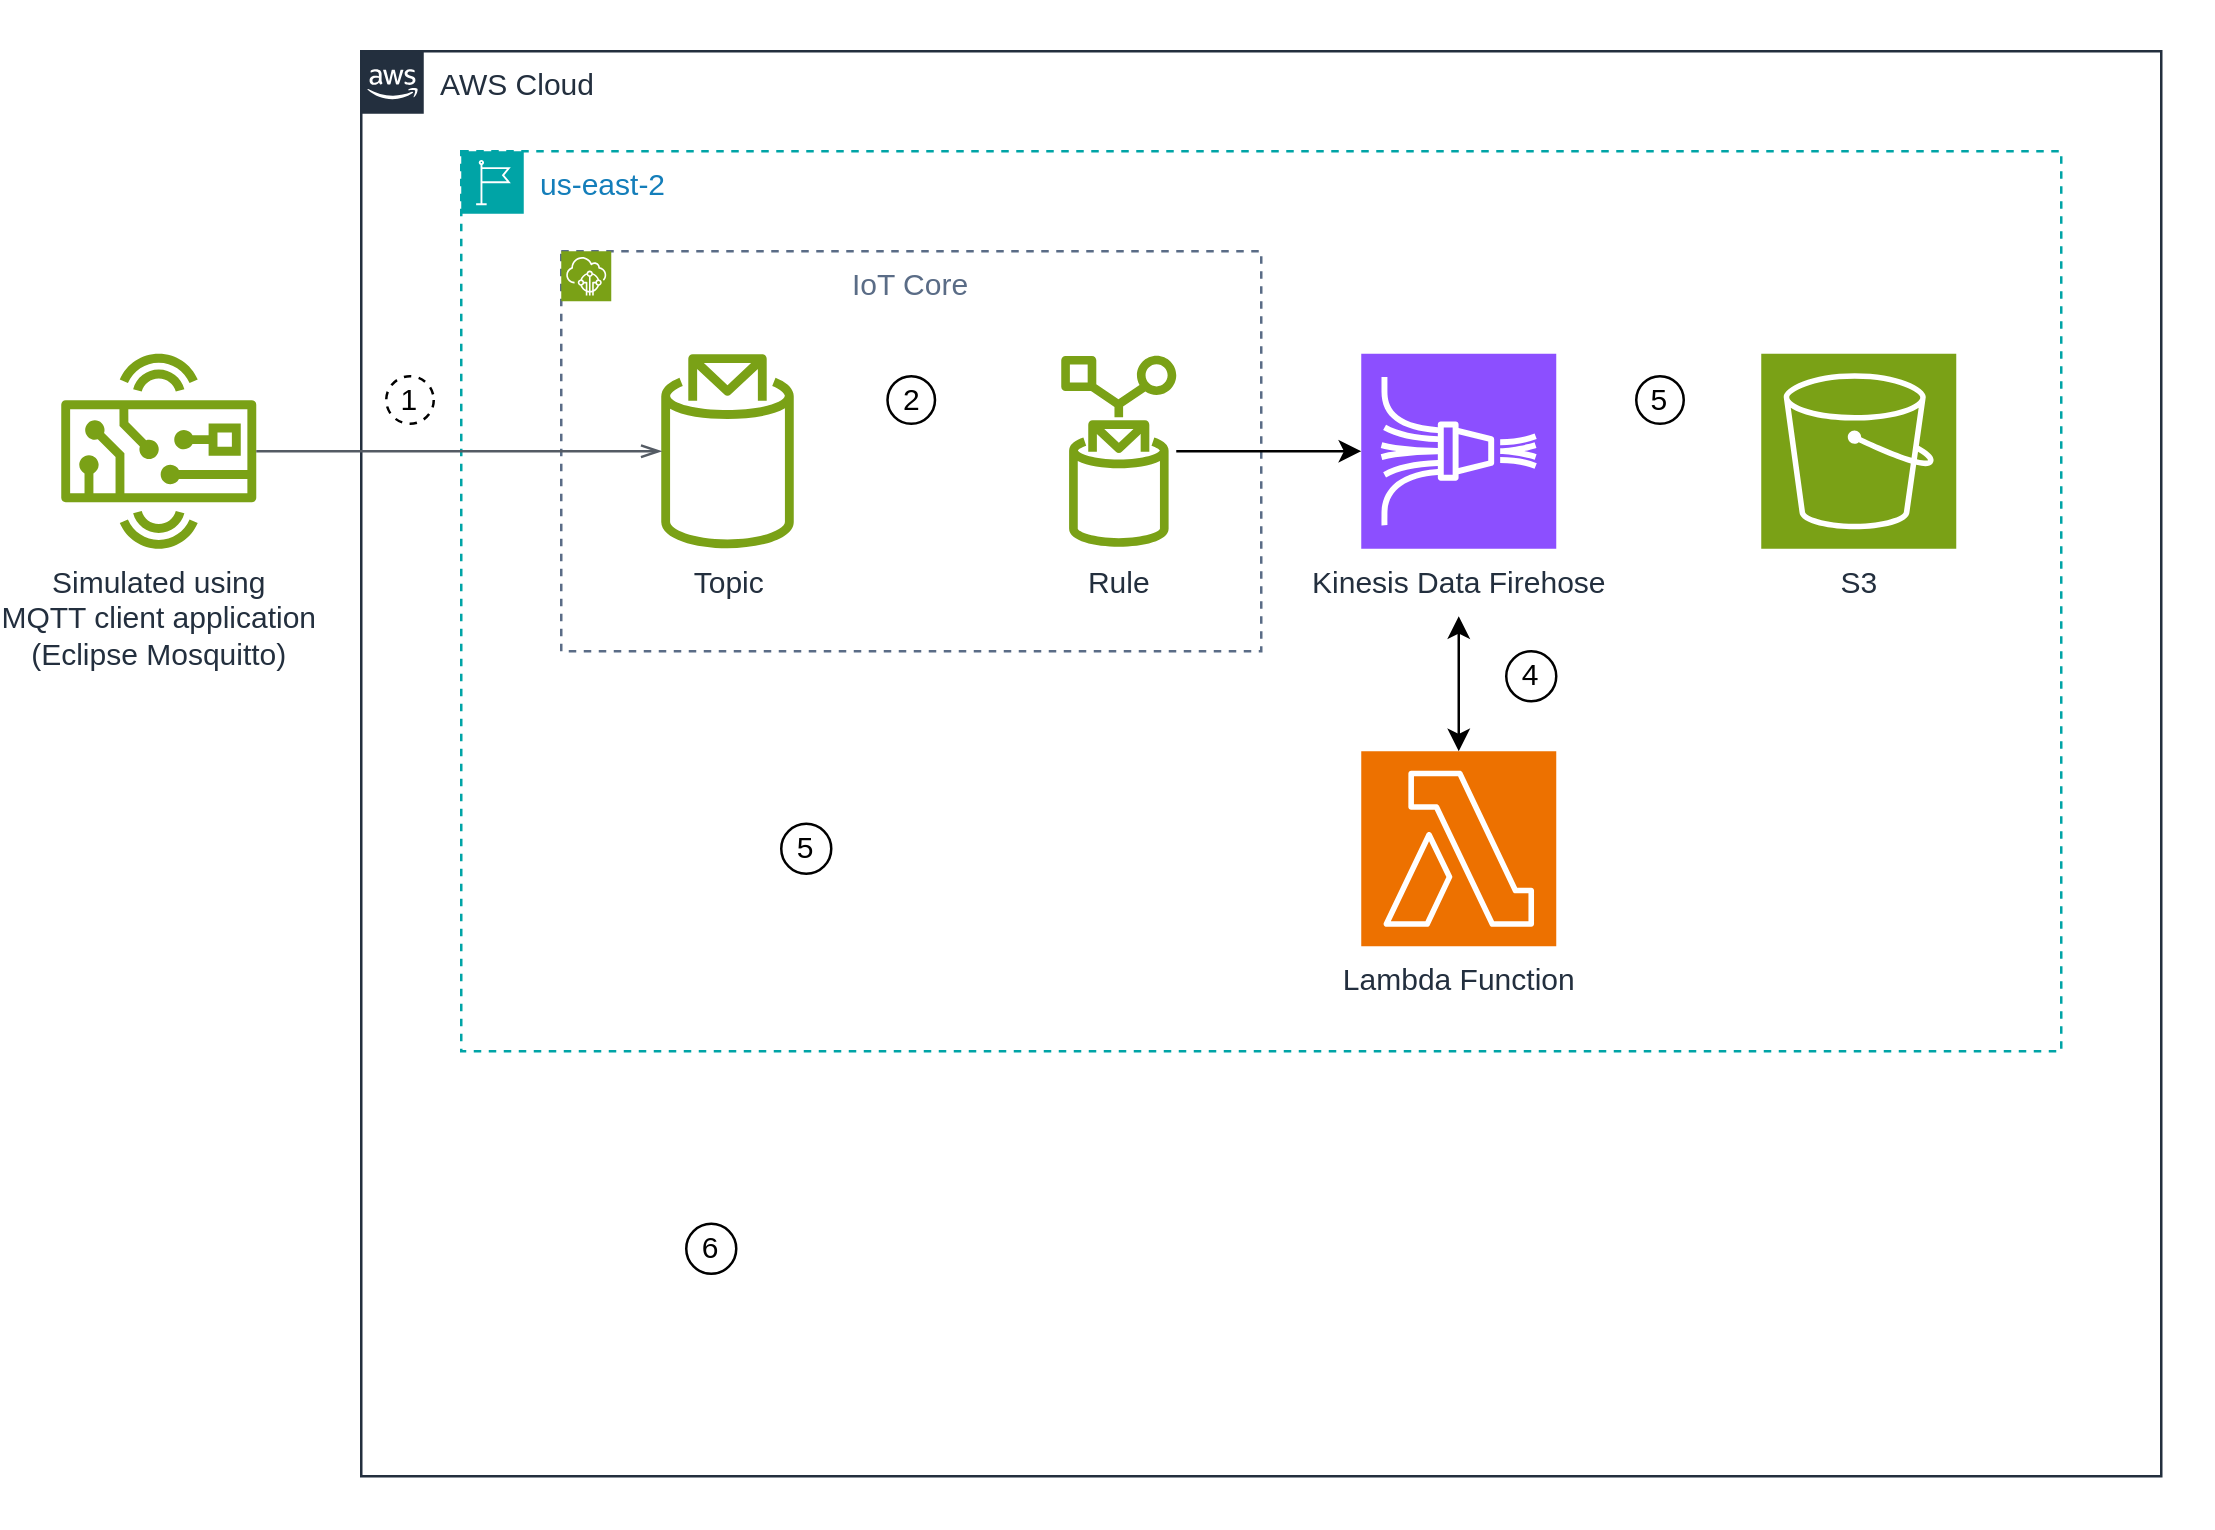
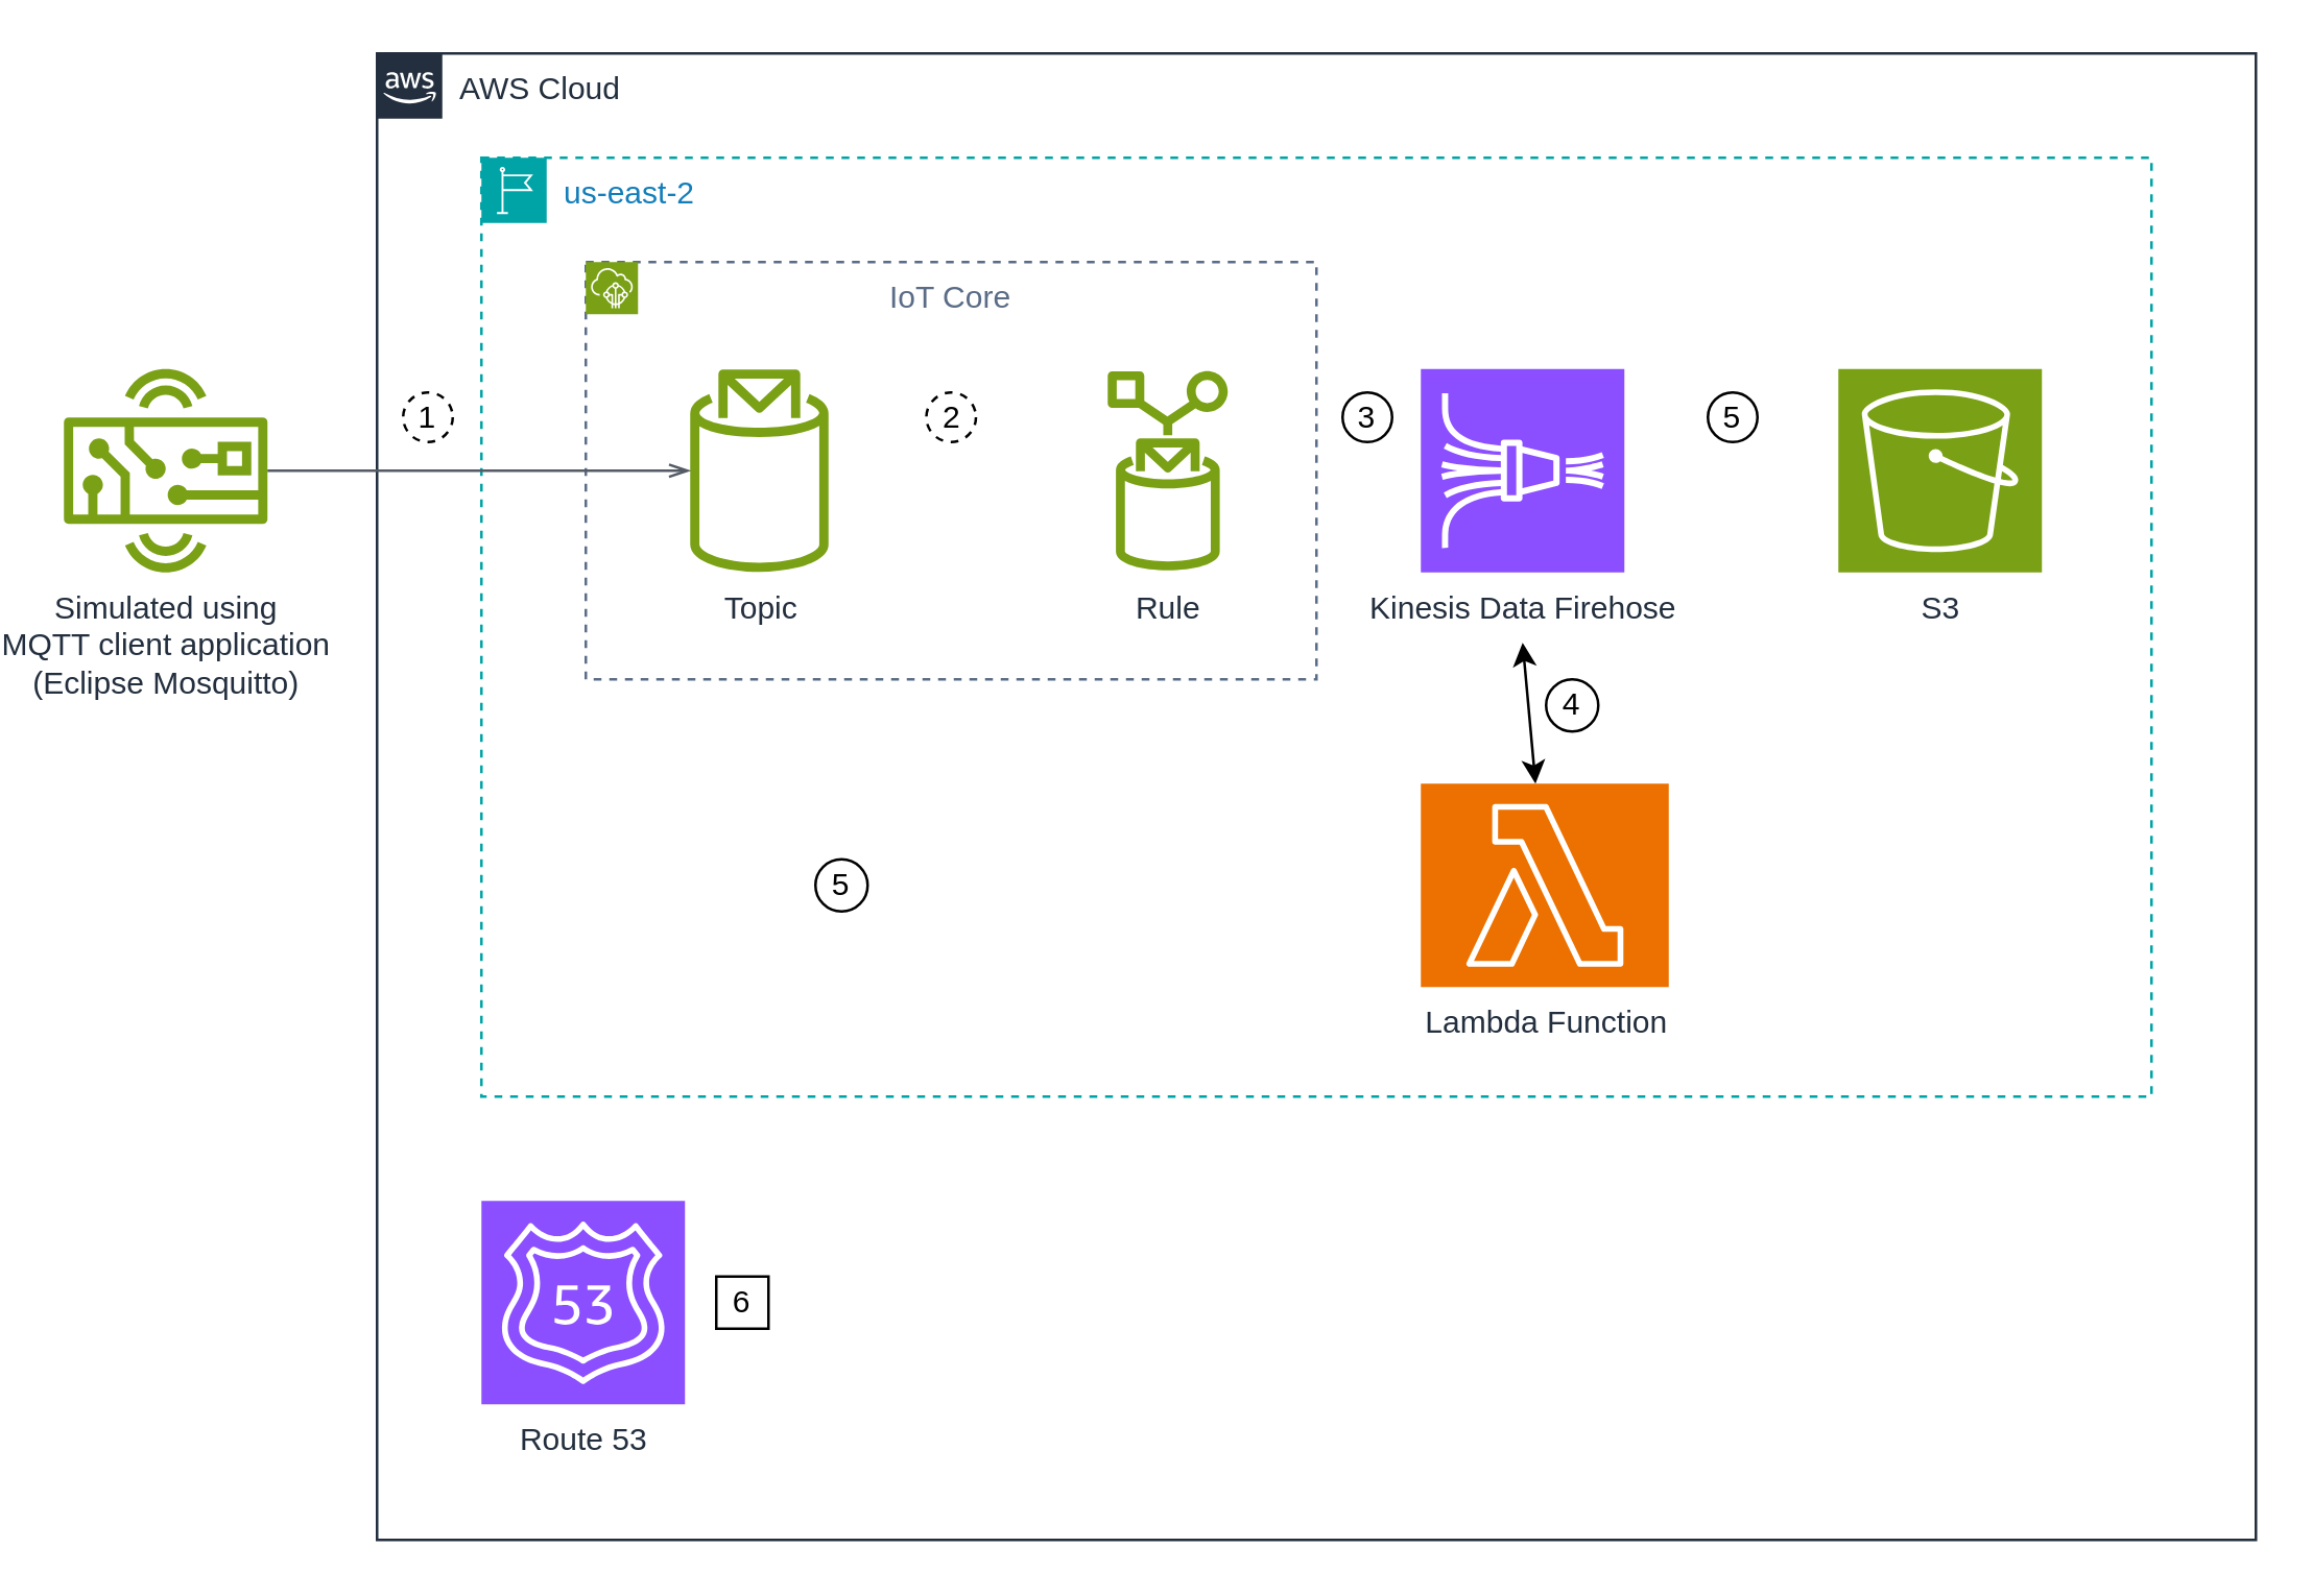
  <mxCell id="0" />
  <mxCell id="1" parent="0" />
  <mxCell id="2" value="AWS Cloud" style="points=[[0,0],[0.25,0],[0.5,0],[0.75,0],[1,0],[1,0.25],[1,0.5],[1,0.75],[1,1],[0.75,1],[0.5,1],[0.25,1],[0,1],[0,0.75],[0,0.5],[0,0.25]];outlineConnect=0;gradientColor=none;html=1;whiteSpace=wrap;fontSize=12;fontStyle=0;container=1;pointerEvents=0;collapsible=0;recursiveResize=0;shape=mxgraph.aws4.group;grIcon=mxgraph.aws4.group_aws_cloud_alt;strokeColor=#232F3E;fillColor=none;verticalAlign=top;align=left;spacingLeft=30;fontColor=#232F3E;dashed=0;" parent="1" vertex="1"><mxGeometry x="140" y="20" width="720" height="570" as="geometry" /></mxCell>
  <mxCell id="3" value="us-east-2" style="points=[[0,0],[0.25,0],[0.5,0],[0.75,0],[1,0],[1,0.25],[1,0.5],[1,0.75],[1,1],[0.75,1],[0.5,1],[0.25,1],[0,1],[0,0.75],[0,0.5],[0,0.25]];outlineConnect=0;gradientColor=none;html=1;whiteSpace=wrap;fontSize=12;fontStyle=0;container=1;pointerEvents=0;collapsible=0;recursiveResize=0;shape=mxgraph.aws4.group;grIcon=mxgraph.aws4.group_region;strokeColor=#00A4A6;fillColor=none;verticalAlign=top;align=left;spacingLeft=30;fontColor=#147EBA;dashed=1;" parent="2" vertex="1"><mxGeometry x="40" y="40" width="640" height="360" as="geometry" /></mxCell>
  <mxCell id="4" value="IoT Core" style="fillColor=none;strokeColor=#5A6C86;dashed=1;verticalAlign=top;fontStyle=0;fontColor=#5A6C86;whiteSpace=wrap;html=1;" parent="3" vertex="1"><mxGeometry x="40" y="40" width="280" height="160" as="geometry" /></mxCell>
  <mxCell id="5" value="Topic" style="sketch=0;outlineConnect=0;fontColor=#232F3E;gradientColor=none;fillColor=#7AA116;strokeColor=none;dashed=0;verticalLabelPosition=bottom;verticalAlign=top;align=center;html=1;fontSize=12;fontStyle=0;aspect=fixed;pointerEvents=1;shape=mxgraph.aws4.topic_2;" parent="3" vertex="1"><mxGeometry x="80" y="81" width="53" height="78" as="geometry" /></mxCell>
  <mxCell id="6" value="Rule" style="sketch=0;outlineConnect=0;fontColor=#232F3E;gradientColor=none;fillColor=#7AA116;strokeColor=none;dashed=0;verticalLabelPosition=bottom;verticalAlign=top;align=center;html=1;fontSize=12;fontStyle=0;aspect=fixed;pointerEvents=1;shape=mxgraph.aws4.rule;" parent="3" vertex="1"><mxGeometry x="240" y="81" width="46" height="78" as="geometry" /></mxCell>
  <mxCell id="7" value="" style="sketch=0;points=[[0,0,0],[0.25,0,0],[0.5,0,0],[0.75,0,0],[1,0,0],[0,1,0],[0.25,1,0],[0.5,1,0],[0.75,1,0],[1,1,0],[0,0.25,0],[0,0.5,0],[0,0.75,0],[1,0.25,0],[1,0.5,0],[1,0.75,0]];outlineConnect=0;fontColor=#232F3E;fillColor=#7AA116;strokeColor=#ffffff;dashed=0;verticalLabelPosition=bottom;verticalAlign=top;align=center;html=1;fontSize=12;fontStyle=0;aspect=fixed;shape=mxgraph.aws4.resourceIcon;resIcon=mxgraph.aws4.iot_core;" parent="3" vertex="1"><mxGeometry x="40" y="40" width="20" height="20" as="geometry" /></mxCell>
- <mxCell id="8" value="2" style="ellipse;whiteSpace=wrap;html=1;aspect=fixed;" parent="3" vertex="1"><mxGeometry x="170.5" y="90" width="19" height="19" as="geometry" /></mxCell>
+ <mxCell id="8" value="2" style="ellipse;whiteSpace=wrap;html=1;aspect=fixed;dashed=1;" parent="3" vertex="1"><mxGeometry x="170.5" y="90" width="19" height="19" as="geometry" /></mxCell>
+ <mxCell id="9" value="3" style="ellipse;whiteSpace=wrap;html=1;aspect=fixed;" parent="3" vertex="1"><mxGeometry x="330" y="90" width="19" height="19" as="geometry" /></mxCell>
  <mxCell id="10" value="S3" style="sketch=0;points=[[0,0,0],[0.25,0,0],[0.5,0,0],[0.75,0,0],[1,0,0],[0,1,0],[0.25,1,0],[0.5,1,0],[0.75,1,0],[1,1,0],[0,0.25,0],[0,0.5,0],[0,0.75,0],[1,0.25,0],[1,0.5,0],[1,0.75,0]];outlineConnect=0;fontColor=#232F3E;fillColor=#7AA116;strokeColor=#ffffff;dashed=0;verticalLabelPosition=bottom;verticalAlign=top;align=center;html=1;fontSize=12;fontStyle=0;aspect=fixed;shape=mxgraph.aws4.resourceIcon;resIcon=mxgraph.aws4.s3;" parent="3" vertex="1"><mxGeometry x="520" y="81" width="78" height="78" as="geometry" /></mxCell>
  <mxCell id="11" value="Kinesis Data Firehose" style="sketch=0;points=[[0,0,0],[0.25,0,0],[0.5,0,0],[0.75,0,0],[1,0,0],[0,1,0],[0.25,1,0],[0.5,1,0],[0.75,1,0],[1,1,0],[0,0.25,0],[0,0.5,0],[0,0.75,0],[1,0.25,0],[1,0.5,0],[1,0.75,0]];outlineConnect=0;fontColor=#232F3E;fillColor=#8C4FFF;strokeColor=#ffffff;dashed=0;verticalLabelPosition=bottom;verticalAlign=top;align=center;html=1;fontSize=12;fontStyle=0;aspect=fixed;shape=mxgraph.aws4.resourceIcon;resIcon=mxgraph.aws4.kinesis_data_firehose;" parent="3" vertex="1"><mxGeometry x="360" y="81" width="78" height="78" as="geometry" /></mxCell>
- <mxCell id="12" value="Lambda Function" style="sketch=0;points=[[0,0,0],[0.25,0,0],[0.5,0,0],[0.75,0,0],[1,0,0],[0,1,0],[0.25,1,0],[0.5,1,0],[0.75,1,0],[1,1,0],[0,0.25,0],[0,0.5,0],[0,0.75,0],[1,0.25,0],[1,0.5,0],[1,0.75,0]];outlineConnect=0;fontColor=#232F3E;fillColor=#ED7100;strokeColor=#ffffff;dashed=0;verticalLabelPosition=bottom;verticalAlign=top;align=center;html=1;fontSize=12;fontStyle=0;aspect=fixed;shape=mxgraph.aws4.resourceIcon;resIcon=mxgraph.aws4.lambda;" parent="3" vertex="1"><mxGeometry x="360" y="240" width="78" height="78" as="geometry" /></mxCell>
- <mxCell id="13" value="4" style="ellipse;whiteSpace=wrap;html=1;aspect=fixed;" parent="3" vertex="1"><mxGeometry x="418" y="200" width="20" height="20" as="geometry" /></mxCell>
+ <mxCell id="12" value="Lambda Function" style="sketch=0;points=[[0,0,0],[0.25,0,0],[0.5,0,0],[0.75,0,0],[1,0,0],[0,1,0],[0.25,1,0],[0.5,1,0],[0.75,1,0],[1,1,0],[0,0.25,0],[0,0.5,0],[0,0.75,0],[1,0.25,0],[1,0.5,0],[1,0.75,0]];outlineConnect=0;fontColor=#232F3E;fillColor=#ED7100;strokeColor=#ffffff;dashed=0;verticalLabelPosition=bottom;verticalAlign=top;align=center;html=1;fontSize=12;fontStyle=0;aspect=fixed;shape=mxgraph.aws4.resourceIcon;resIcon=mxgraph.aws4.lambda;" parent="3" vertex="1"><mxGeometry x="360" y="240" width="95" height="78" as="geometry" /></mxCell>
+ <mxCell id="13" value="4" style="ellipse;whiteSpace=wrap;html=1;aspect=fixed;" parent="3" vertex="1"><mxGeometry x="408" y="200" width="20" height="20" as="geometry" /></mxCell>
  <mxCell id="14" value="5" style="ellipse;whiteSpace=wrap;html=1;aspect=fixed;" parent="3" vertex="1"><mxGeometry x="470" y="90" width="19" height="19" as="geometry" /></mxCell>
- <mxCell id="15" value="" style="edgeStyle=orthogonalEdgeStyle;rounded=0;orthogonalLoop=1;jettySize=auto;html=1;" parent="3" source="6" target="11" edge="1"><mxGeometry relative="1" as="geometry" /></mxCell>
  <mxCell id="16" value="" style="endArrow=classic;startArrow=classic;html=1;rounded=0;" parent="3" source="12" edge="1"><mxGeometry width="50" height="50" relative="1" as="geometry"><mxPoint x="200" y="360" as="sourcePoint" /><mxPoint x="399" y="186" as="targetPoint" /></mxGeometry></mxCell>
  <mxCell id="17" value="5" style="ellipse;whiteSpace=wrap;html=1;aspect=fixed;" vertex="1" parent="3"><mxGeometry x="128" y="269" width="20" height="20" as="geometry" /></mxCell>
  <mxCell id="18" value="1" style="ellipse;whiteSpace=wrap;html=1;aspect=fixed;dashed=1;" parent="2" vertex="1"><mxGeometry x="10" y="130" width="19" height="19" as="geometry" /></mxCell>
- <mxCell id="20" value="6" style="ellipse;whiteSpace=wrap;html=1;aspect=fixed;" vertex="1" parent="2"><mxGeometry x="130" y="469" width="20" height="20" as="geometry" /></mxCell>
+ <mxCell id="19" value="Route 53" style="sketch=0;points=[[0,0,0],[0.25,0,0],[0.5,0,0],[0.75,0,0],[1,0,0],[0,1,0],[0.25,1,0],[0.5,1,0],[0.75,1,0],[1,1,0],[0,0.25,0],[0,0.5,0],[0,0.75,0],[1,0.25,0],[1,0.5,0],[1,0.75,0]];outlineConnect=0;fontColor=#232F3E;fillColor=#8C4FFF;strokeColor=#ffffff;dashed=0;verticalLabelPosition=bottom;verticalAlign=top;align=center;html=1;fontSize=12;fontStyle=0;aspect=fixed;shape=mxgraph.aws4.resourceIcon;resIcon=mxgraph.aws4.route_53;" parent="2" vertex="1"><mxGeometry x="40" y="440" width="78" height="78" as="geometry" /></mxCell>
+ <mxCell id="20" value="6" style="whiteSpace=wrap;html=1;aspect=fixed;rounded=0;" vertex="1" parent="2"><mxGeometry x="130" y="469" width="20" height="20" as="geometry" /></mxCell>
  <mxCell id="21" value="Simulated using&lt;br&gt;MQTT client application&lt;br&gt;(Eclipse Mosquitto)" style="sketch=0;outlineConnect=0;fontColor=#232F3E;gradientColor=none;fillColor=#7AA116;strokeColor=none;dashed=0;verticalLabelPosition=bottom;verticalAlign=top;align=center;html=1;fontSize=12;fontStyle=0;aspect=fixed;pointerEvents=1;shape=mxgraph.aws4.hardware_board;" parent="1" vertex="1"><mxGeometry x="20" y="141" width="78" height="78" as="geometry" /></mxCell>
  <mxCell id="22" value="" style="edgeStyle=orthogonalEdgeStyle;html=1;endArrow=openThin;elbow=vertical;startArrow=none;endFill=0;strokeColor=#545B64;rounded=0;" parent="1" source="21" target="5" edge="1"><mxGeometry width="100" relative="1" as="geometry"><mxPoint x="350" y="390" as="sourcePoint" /><mxPoint x="450" y="390" as="targetPoint" /></mxGeometry></mxCell>
